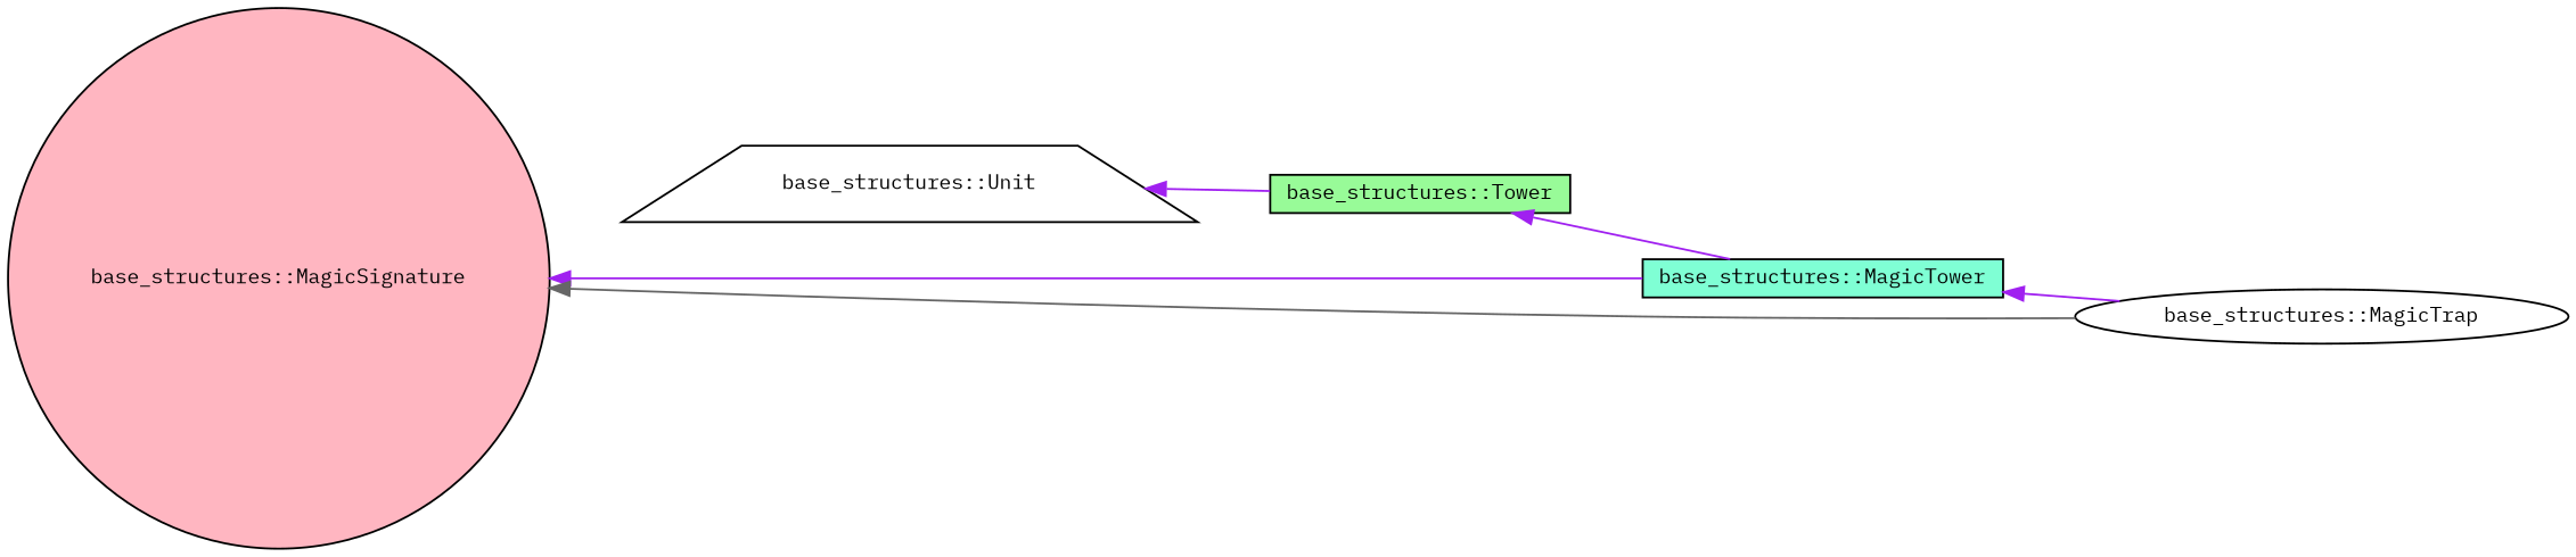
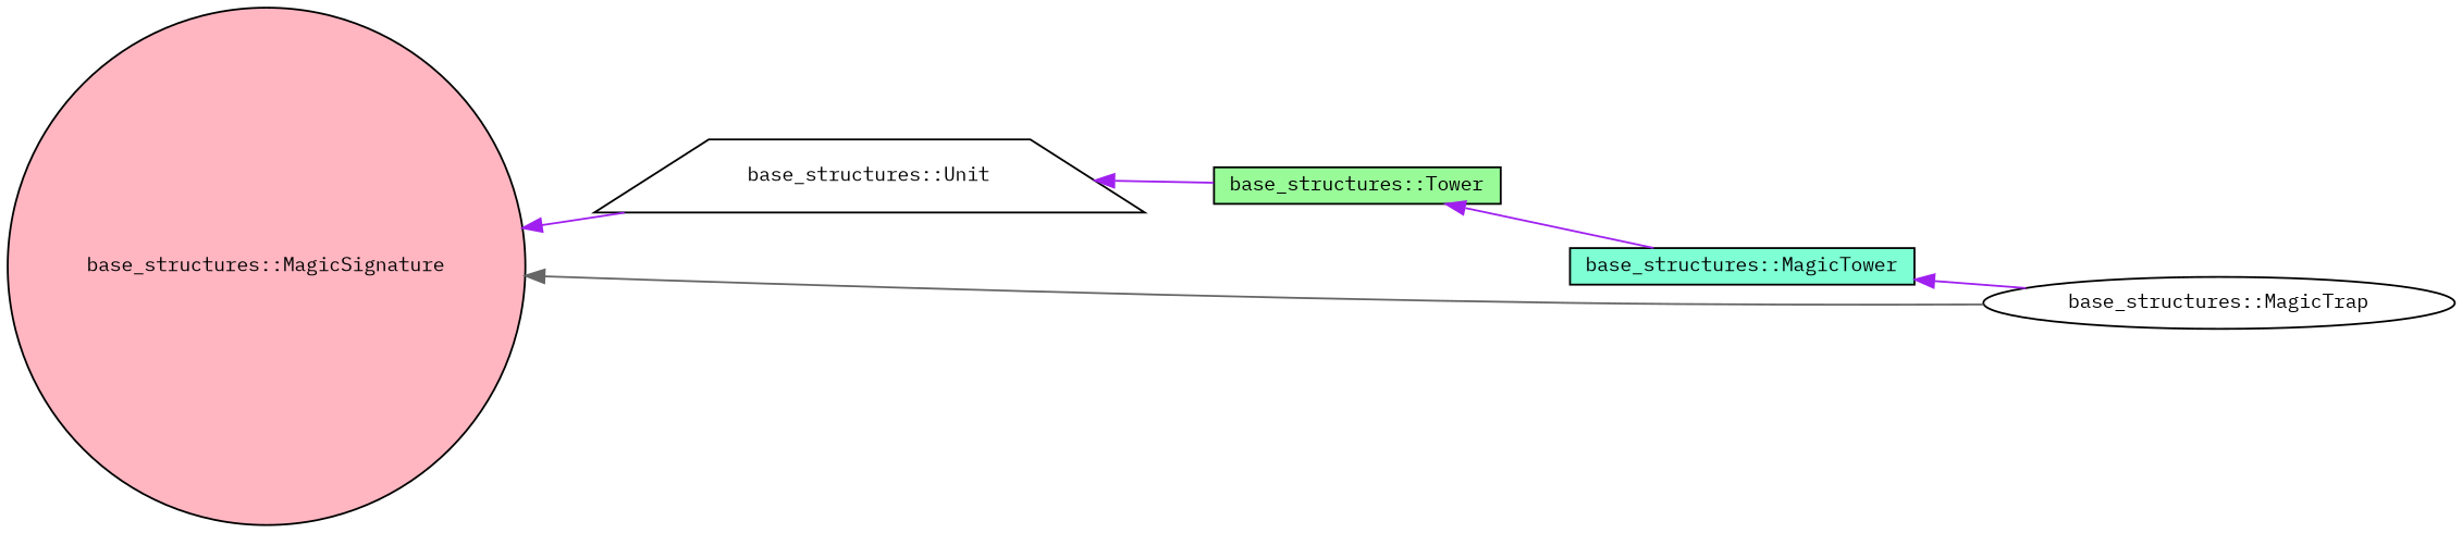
  digraph {
    fontname="IBM Plex Mono"
    rankdir=LR
    node [color=black fillcolor=white fontname="IBM Plex Mono" fontsize=10 shape=box style=filled]
    edge [color=purple dir=back fontname="IBM Plex Mono" fontsize=10 labelfontname=Helvetica labelfontsize=10 style=solid]
    n1 [fillcolor=lightpink height=0.2 label="base_structures::MagicSignature" shape=circle width=0.4]
    n2 [fillcolor=aquamarine height=0.2 label="base_structures::MagicTower" width=0.4]
    n3 [height=0.2 label="base_structures::MagicTrap" shape=ellipse width=0.4]
    n4 [height=0.2 label="base_structures::Unit" shape=trapezium width=0.4]
    n5 [fillcolor=palegreen height=0.2 label="base_structures::Tower" width=0.4]
-   n1 -> n2
+   n1 -> n4
    n1 -> n3 [color=gray40]
    n2 -> n3
    n4 -> n5
    n5 -> n2
  }
